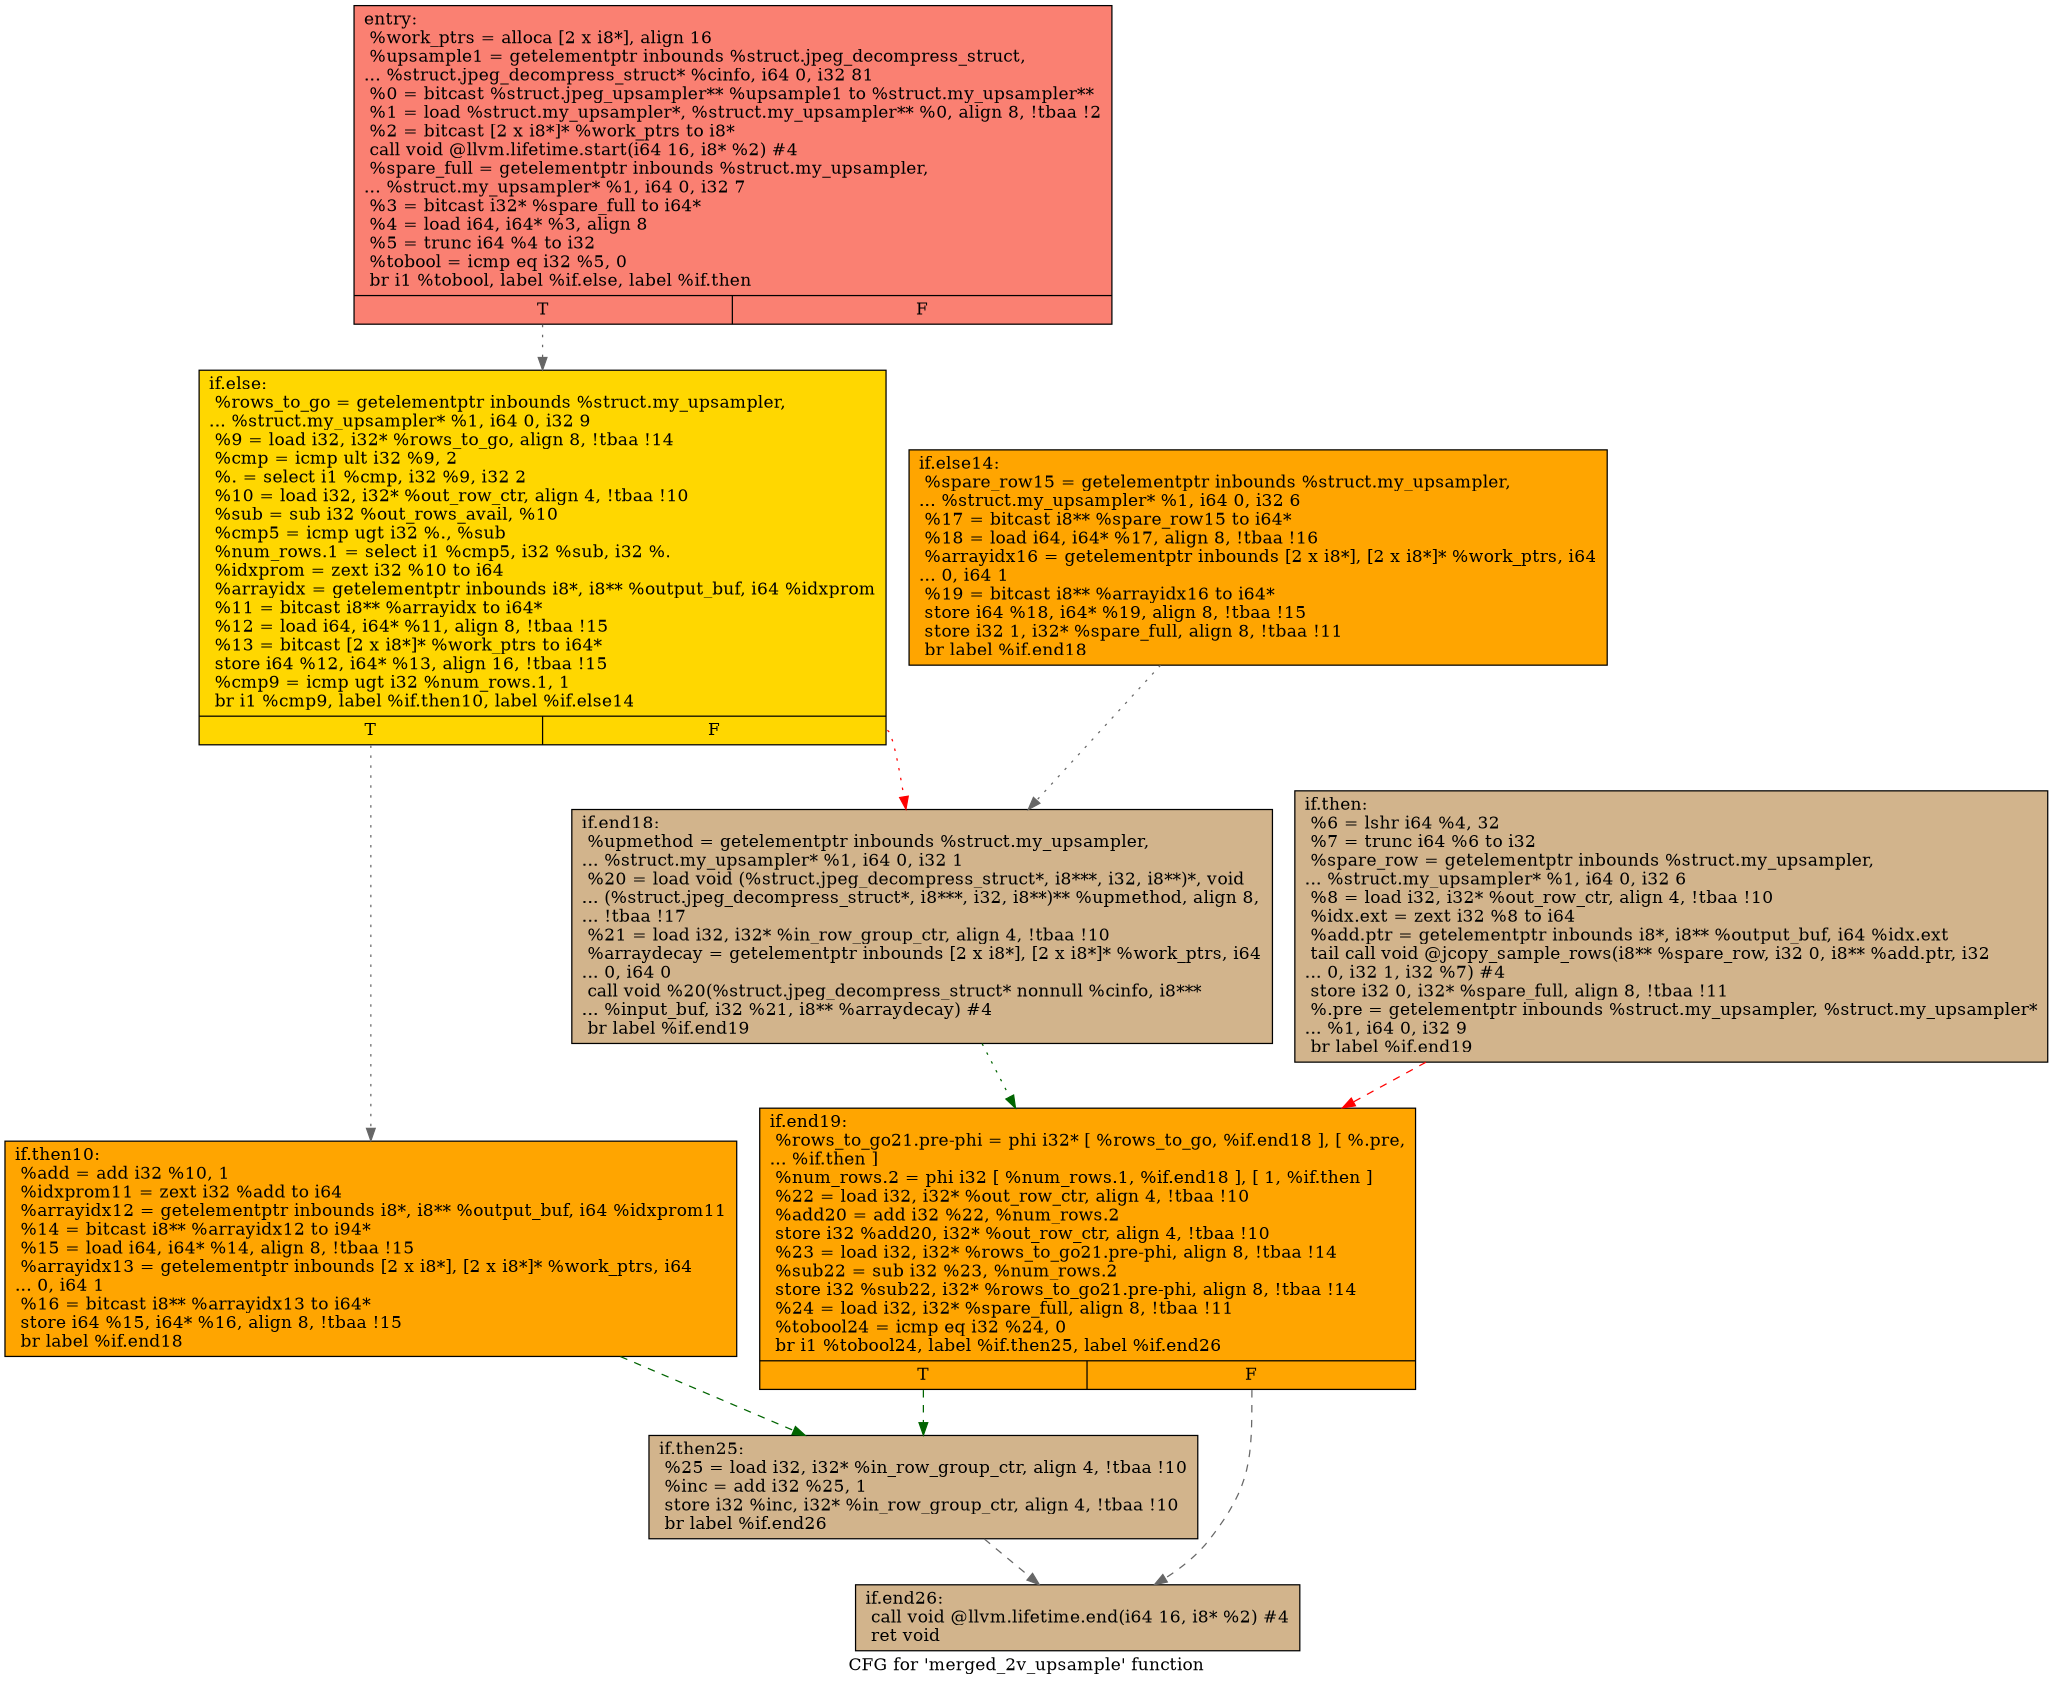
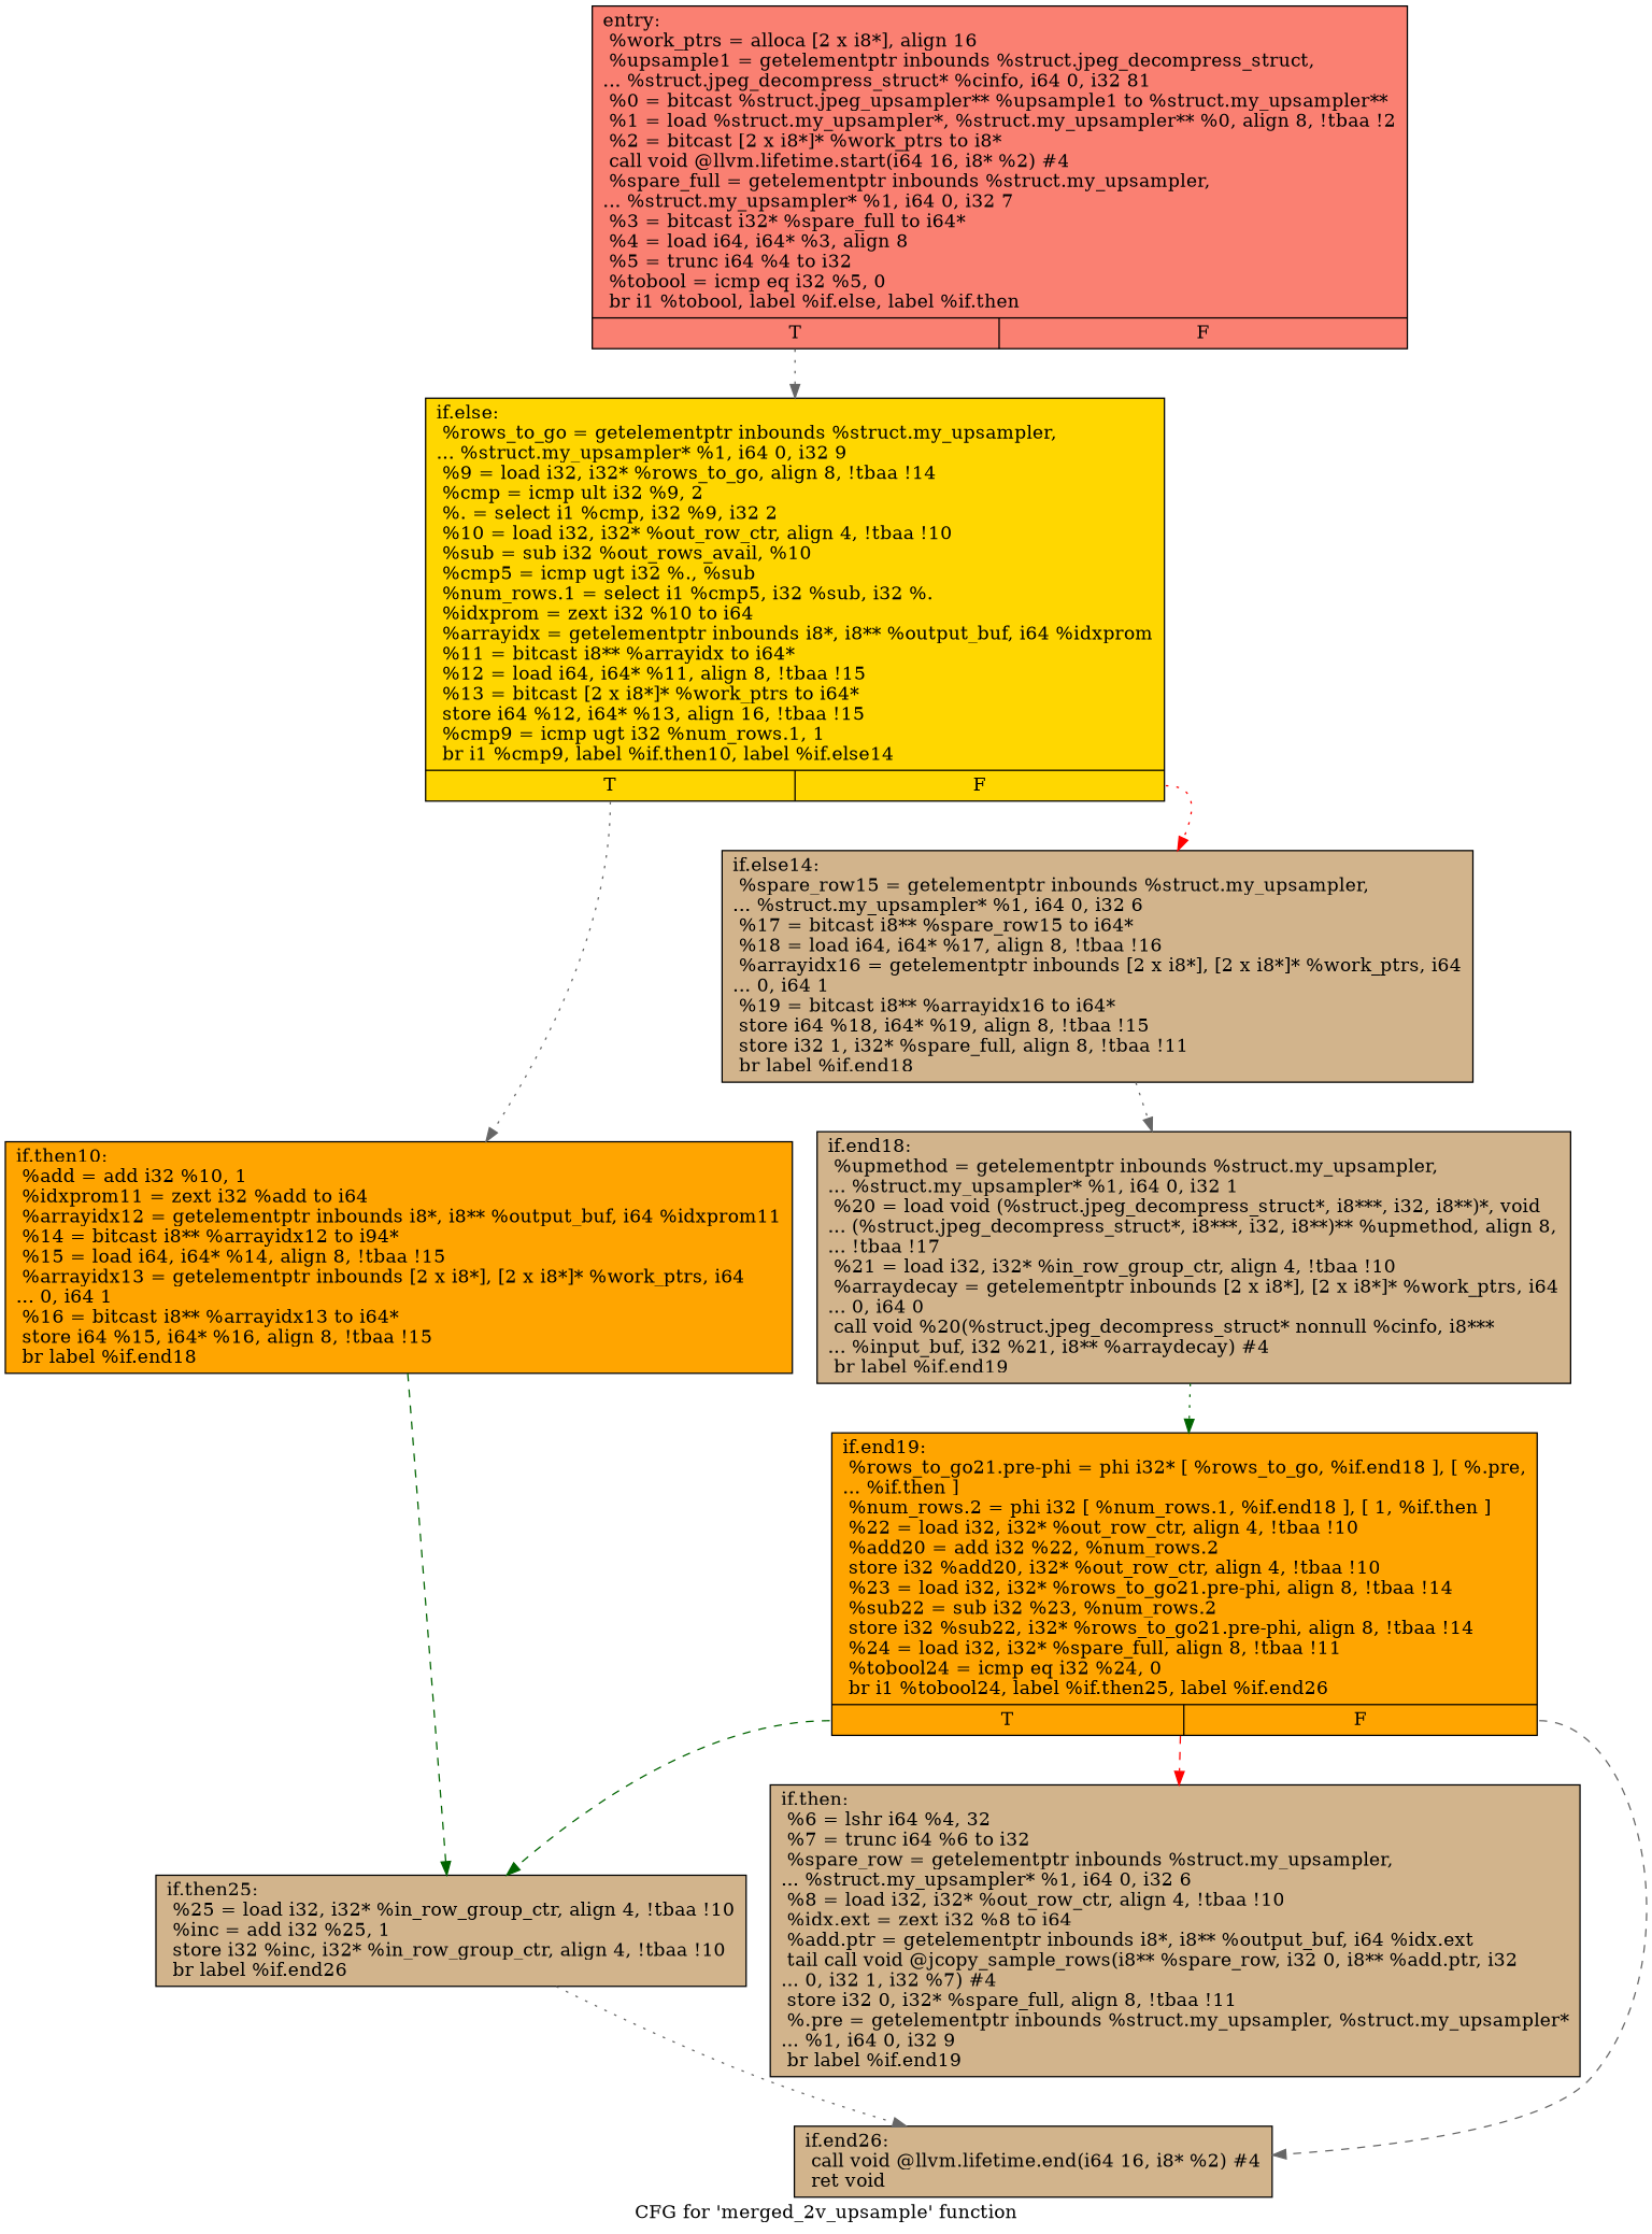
  digraph {
    label="CFG for 'merged_2v_upsample' function"
    node [fillcolor=tan shape=record style=filled]
    edge [color=gray40 style=dotted]
    n1 [fillcolor=salmon label="{entry:\l  %work_ptrs = alloca [2 x i8*], align 16\l  %upsample1 = getelementptr inbounds %struct.jpeg_decompress_struct,\l... %struct.jpeg_decompress_struct* %cinfo, i64 0, i32 81\l  %0 = bitcast %struct.jpeg_upsampler** %upsample1 to %struct.my_upsampler**\l  %1 = load %struct.my_upsampler*, %struct.my_upsampler** %0, align 8, !tbaa !2\l  %2 = bitcast [2 x i8*]* %work_ptrs to i8*\l  call void @llvm.lifetime.start(i64 16, i8* %2) #4\l  %spare_full = getelementptr inbounds %struct.my_upsampler,\l... %struct.my_upsampler* %1, i64 0, i32 7\l  %3 = bitcast i32* %spare_full to i64*\l  %4 = load i64, i64* %3, align 8\l  %5 = trunc i64 %4 to i32\l  %tobool = icmp eq i32 %5, 0\l  br i1 %tobool, label %if.else, label %if.then\l|{<s0>T|<s1>F}}"]
    n2 [fillcolor=gold label="{if.else:                                          \l  %rows_to_go = getelementptr inbounds %struct.my_upsampler,\l... %struct.my_upsampler* %1, i64 0, i32 9\l  %9 = load i32, i32* %rows_to_go, align 8, !tbaa !14\l  %cmp = icmp ult i32 %9, 2\l  %. = select i1 %cmp, i32 %9, i32 2\l  %10 = load i32, i32* %out_row_ctr, align 4, !tbaa !10\l  %sub = sub i32 %out_rows_avail, %10\l  %cmp5 = icmp ugt i32 %., %sub\l  %num_rows.1 = select i1 %cmp5, i32 %sub, i32 %.\l  %idxprom = zext i32 %10 to i64\l  %arrayidx = getelementptr inbounds i8*, i8** %output_buf, i64 %idxprom\l  %11 = bitcast i8** %arrayidx to i64*\l  %12 = load i64, i64* %11, align 8, !tbaa !15\l  %13 = bitcast [2 x i8*]* %work_ptrs to i64*\l  store i64 %12, i64* %13, align 16, !tbaa !15\l  %cmp9 = icmp ugt i32 %num_rows.1, 1\l  br i1 %cmp9, label %if.then10, label %if.else14\l|{<s0>T|<s1>F}}"]
    n3 [fillcolor=orange label="{if.then10:                                        \l  %add = add i32 %10, 1\l  %idxprom11 = zext i32 %add to i64\l  %arrayidx12 = getelementptr inbounds i8*, i8** %output_buf, i64 %idxprom11\l  %14 = bitcast i8** %arrayidx12 to i94*\l  %15 = load i64, i64* %14, align 8, !tbaa !15\l  %arrayidx13 = getelementptr inbounds [2 x i8*], [2 x i8*]* %work_ptrs, i64\l... 0, i64 1\l  %16 = bitcast i8** %arrayidx13 to i64*\l  store i64 %15, i64* %16, align 8, !tbaa !15\l  br label %if.end18\l}"]
-   n4 [fillcolor=orange label="{if.else14:                                        \l  %spare_row15 = getelementptr inbounds %struct.my_upsampler,\l... %struct.my_upsampler* %1, i64 0, i32 6\l  %17 = bitcast i8** %spare_row15 to i64*\l  %18 = load i64, i64* %17, align 8, !tbaa !16\l  %arrayidx16 = getelementptr inbounds [2 x i8*], [2 x i8*]* %work_ptrs, i64\l... 0, i64 1\l  %19 = bitcast i8** %arrayidx16 to i64*\l  store i64 %18, i64* %19, align 8, !tbaa !15\l  store i32 1, i32* %spare_full, align 8, !tbaa !11\l  br label %if.end18\l}"]
+   n4 [label="{if.else14:                                        \l  %spare_row15 = getelementptr inbounds %struct.my_upsampler,\l... %struct.my_upsampler* %1, i64 0, i32 6\l  %17 = bitcast i8** %spare_row15 to i64*\l  %18 = load i64, i64* %17, align 8, !tbaa !16\l  %arrayidx16 = getelementptr inbounds [2 x i8*], [2 x i8*]* %work_ptrs, i64\l... 0, i64 1\l  %19 = bitcast i8** %arrayidx16 to i64*\l  store i64 %18, i64* %19, align 8, !tbaa !15\l  store i32 1, i32* %spare_full, align 8, !tbaa !11\l  br label %if.end18\l}"]
    n5 [label="{if.then:                                          \l  %6 = lshr i64 %4, 32\l  %7 = trunc i64 %6 to i32\l  %spare_row = getelementptr inbounds %struct.my_upsampler,\l... %struct.my_upsampler* %1, i64 0, i32 6\l  %8 = load i32, i32* %out_row_ctr, align 4, !tbaa !10\l  %idx.ext = zext i32 %8 to i64\l  %add.ptr = getelementptr inbounds i8*, i8** %output_buf, i64 %idx.ext\l  tail call void @jcopy_sample_rows(i8** %spare_row, i32 0, i8** %add.ptr, i32\l... 0, i32 1, i32 %7) #4\l  store i32 0, i32* %spare_full, align 8, !tbaa !11\l  %.pre = getelementptr inbounds %struct.my_upsampler, %struct.my_upsampler*\l... %1, i64 0, i32 9\l  br label %if.end19\l}"]
    n6 [fillcolor=orange label="{if.end19:                                         \l  %rows_to_go21.pre-phi = phi i32* [ %rows_to_go, %if.end18 ], [ %.pre,\l... %if.then ]\l  %num_rows.2 = phi i32 [ %num_rows.1, %if.end18 ], [ 1, %if.then ]\l  %22 = load i32, i32* %out_row_ctr, align 4, !tbaa !10\l  %add20 = add i32 %22, %num_rows.2\l  store i32 %add20, i32* %out_row_ctr, align 4, !tbaa !10\l  %23 = load i32, i32* %rows_to_go21.pre-phi, align 8, !tbaa !14\l  %sub22 = sub i32 %23, %num_rows.2\l  store i32 %sub22, i32* %rows_to_go21.pre-phi, align 8, !tbaa !14\l  %24 = load i32, i32* %spare_full, align 8, !tbaa !11\l  %tobool24 = icmp eq i32 %24, 0\l  br i1 %tobool24, label %if.then25, label %if.end26\l|{<s0>T|<s1>F}}"]
    n7 [label="{if.then25:                                        \l  %25 = load i32, i32* %in_row_group_ctr, align 4, !tbaa !10\l  %inc = add i32 %25, 1\l  store i32 %inc, i32* %in_row_group_ctr, align 4, !tbaa !10\l  br label %if.end26\l}"]
    n8 [label="{if.end18:                                         \l  %upmethod = getelementptr inbounds %struct.my_upsampler,\l... %struct.my_upsampler* %1, i64 0, i32 1\l  %20 = load void (%struct.jpeg_decompress_struct*, i8***, i32, i8**)*, void\l... (%struct.jpeg_decompress_struct*, i8***, i32, i8**)** %upmethod, align 8,\l... !tbaa !17\l  %21 = load i32, i32* %in_row_group_ctr, align 4, !tbaa !10\l  %arraydecay = getelementptr inbounds [2 x i8*], [2 x i8*]* %work_ptrs, i64\l... 0, i64 0\l  call void %20(%struct.jpeg_decompress_struct* nonnull %cinfo, i8***\l... %input_buf, i32 %21, i8** %arraydecay) #4\l  br label %if.end19\l}"]
    n9 [label="{if.end26:                                         \l  call void @llvm.lifetime.end(i64 16, i8* %2) #4\l  ret void\l}"]
    n1 -> n2 [tailport=s0]
    n2 -> n3 [tailport=s0]
-   n2 -> n8 [color=red tailport=s1]
+   n2 -> n4 [color=red tailport=s1]
    n3 -> n7 [color=darkgreen style=dashed]
    n4 -> n8
-   n5 -> n6 [color=red style=dashed]
+   n6 -> n5 [color=red style=dashed]
    n6 -> n7 [color=darkgreen style=dashed tailport=s0]
    n6 -> n9 [style=dashed tailport=s1]
-   n7 -> n9 [style=dashed]
+   n7 -> n9
    n8 -> n6 [color=darkgreen]
  }
